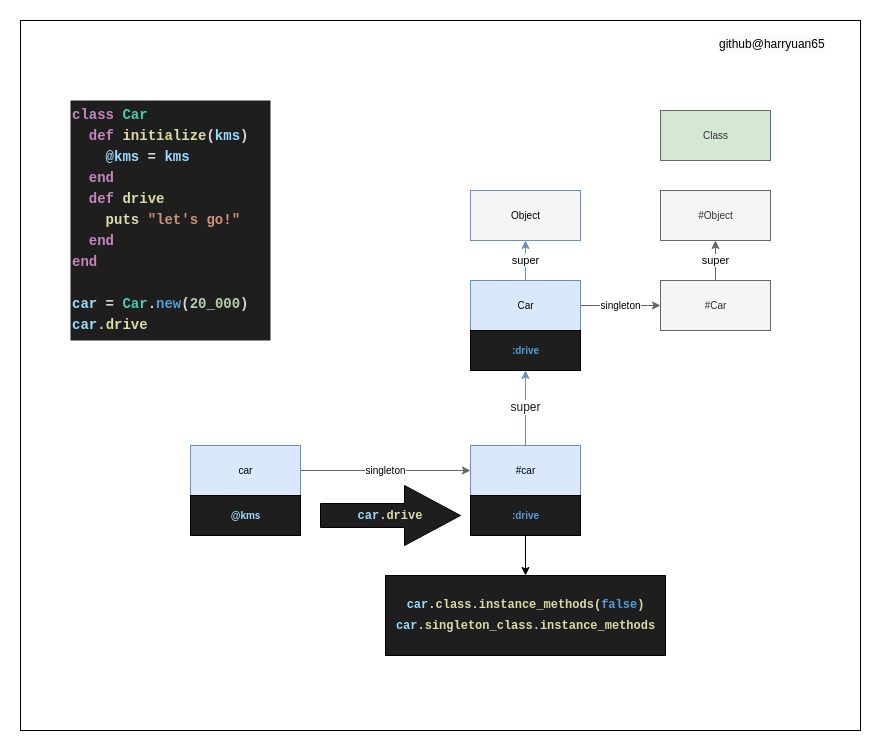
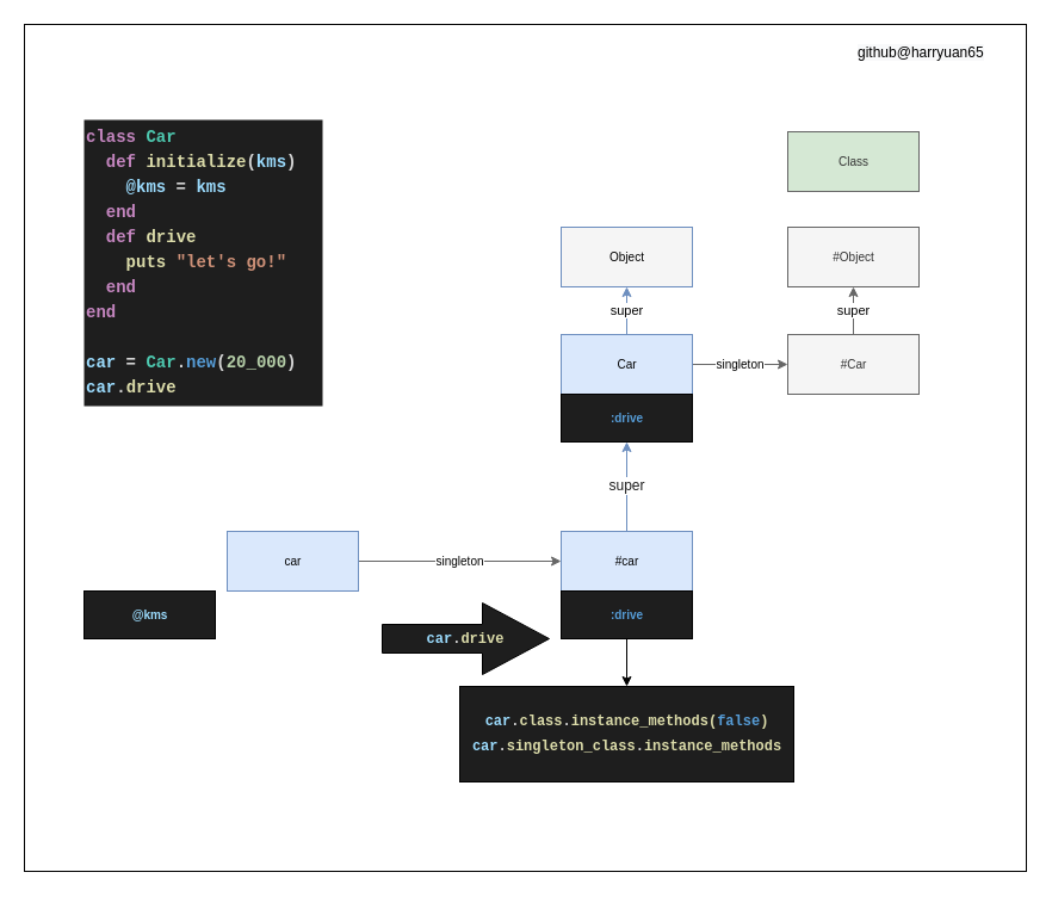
  <mxCell id="0" />
  <mxCell id="1" parent="0" />
  <mxCell id="2" value="" style="rounded=0;whiteSpace=wrap;html=1;" vertex="1" parent="1"><mxGeometry width="840" height="710" as="geometry" x="20" y="20" /></mxCell>
  <mxCell id="3" value="Object" style="html=1;fontSize=10;fillColor=#f5f5f5;strokeColor=#6c8ebf;" parent="1" vertex="1"><mxGeometry x="470" y="190" width="110" height="50" as="geometry" /></mxCell>
  <mxCell id="4" value="&lt;span style=&quot;font-weight: normal&quot;&gt;#&lt;span&gt;Object&lt;/span&gt;&lt;/span&gt;" style="html=1;fontSize=10;fontStyle=1;fillColor=#f5f5f5;fontColor=#333333;strokeColor=#666666;" parent="1" vertex="1"><mxGeometry x="660" y="190" width="110" height="50" as="geometry" /></mxCell>
  <mxCell id="5" value="Class" style="html=1;fontSize=10;fillColor=#d5e8d4;fontColor=#333333;strokeColor=#666666;" parent="1" vertex="1"><mxGeometry x="660" y="110" width="110" height="50" as="geometry" /></mxCell>
  <mxCell id="6" value="klass" style="edgeStyle=none;html=1;fontSize=10;" parent="1" edge="1"><mxGeometry relative="1" as="geometry"><mxPoint x="580" y="265" as="sourcePoint" /></mxGeometry></mxCell>
  <mxCell id="7" value="singleton" style="edgeStyle=none;html=1;fontSize=10;fillColor=#f5f5f5;strokeColor=#666666;" parent="1" source="9" target="11" edge="1"><mxGeometry relative="1" as="geometry" /></mxCell>
  <mxCell id="8" value="super" style="edgeStyle=none;html=1;fillColor=#dae8fc;strokeColor=#6c8ebf;" parent="1" source="9" target="3" edge="1"><mxGeometry relative="1" as="geometry" /></mxCell>
  <mxCell id="9" value="Car" style="html=1;fontSize=10;fillColor=#dae8fc;strokeColor=#6c8ebf;" parent="1" vertex="1"><mxGeometry x="470" y="280" width="110" height="50" as="geometry" /></mxCell>
  <mxCell id="10" value="super" style="edgeStyle=none;html=1;fillColor=#f5f5f5;strokeColor=#666666;" parent="1" source="11" target="4" edge="1"><mxGeometry relative="1" as="geometry" /></mxCell>
  <mxCell id="11" value="&lt;span style=&quot;font-weight: normal&quot;&gt;#Car&lt;/span&gt;" style="html=1;fontSize=10;fontStyle=1;fillColor=#f5f5f5;fontColor=#333333;strokeColor=#666666;" parent="1" vertex="1"><mxGeometry x="660" y="280" width="110" height="50" as="geometry" /></mxCell>
  <mxCell id="12" value="singleton" style="edgeStyle=none;html=1;fontSize=10;fillColor=#f5f5f5;strokeColor=#666666;" parent="1" source="13" target="15" edge="1"><mxGeometry relative="1" as="geometry" /></mxCell>
  <mxCell id="13" value="car" style="html=1;fontSize=10;fillColor=#dae8fc;strokeColor=#6c8ebf;" parent="1" vertex="1"><mxGeometry x="190" y="445" width="110" height="50" as="geometry" /></mxCell>
  <mxCell id="14" value="&lt;font color=&quot;#1e1e1e&quot;&gt;super&lt;/font&gt;" style="edgeStyle=none;html=1;fontSize=12;fontColor=#569CD6;fillColor=#dae8fc;strokeColor=#6c8ebf;" parent="1" source="15" target="22" edge="1"><mxGeometry relative="1" as="geometry" /></mxCell>
  <mxCell id="15" value="#car" style="html=1;fontSize=10;fillColor=#dae8fc;strokeColor=#6c8ebf;" parent="1" vertex="1"><mxGeometry x="470" y="445" width="110" height="50" as="geometry" /></mxCell>
  <mxCell id="16" value="&lt;div style=&quot;color: rgb(212 , 212 , 212) ; font-family: &amp;#34;menlo&amp;#34; , &amp;#34;monaco&amp;#34; , &amp;#34;courier new&amp;#34; , monospace ; font-weight: bold ; font-size: 14px ; line-height: 21px&quot;&gt;&lt;div&gt;&lt;span style=&quot;color: #c586c0&quot;&gt;class&lt;/span&gt; &lt;span style=&quot;color: #4ec9b0&quot;&gt;Car&lt;/span&gt;&lt;/div&gt;&lt;div&gt;&lt;span style=&quot;color: #c586c0&quot;&gt;&amp;nbsp; def&lt;/span&gt; &lt;span style=&quot;color: #dcdcaa&quot;&gt;initialize&lt;/span&gt;(&lt;span style=&quot;color: #9cdcfe&quot;&gt;kms&lt;/span&gt;)&lt;/div&gt;&lt;div&gt;&lt;span style=&quot;color: #9cdcfe&quot;&gt;&amp;nbsp; &amp;nbsp; @kms&lt;/span&gt; = &lt;span style=&quot;color: #9cdcfe&quot;&gt;kms&lt;/span&gt;&lt;/div&gt;&lt;div&gt;&lt;span style=&quot;color: #c586c0&quot;&gt;&amp;nbsp; end&lt;/span&gt;&lt;/div&gt;&lt;div&gt;&lt;span style=&quot;color: #c586c0&quot;&gt;&amp;nbsp; def&lt;/span&gt; &lt;span style=&quot;color: #dcdcaa&quot;&gt;drive&lt;/span&gt;&lt;/div&gt;&lt;div&gt;&lt;span style=&quot;color: #dcdcaa&quot;&gt;&amp;nbsp; &amp;nbsp; puts&lt;/span&gt; &lt;span style=&quot;color: #ce9178&quot;&gt;&quot;let's go!&quot;&lt;/span&gt;&lt;/div&gt;&lt;div&gt;&lt;span style=&quot;color: #c586c0&quot;&gt;&amp;nbsp; end&lt;/span&gt;&lt;/div&gt;&lt;div&gt;&lt;span style=&quot;color: #c586c0&quot;&gt;end&lt;/span&gt;&lt;/div&gt;&lt;div&gt;  &lt;/div&gt;&lt;div&gt;&lt;span style=&quot;color: #9cdcfe&quot;&gt;&lt;br&gt;&lt;/span&gt;&lt;/div&gt;&lt;div&gt;&lt;span style=&quot;color: #9cdcfe&quot;&gt;car&lt;/span&gt; = &lt;span style=&quot;color: #4ec9b0&quot;&gt;Car&lt;/span&gt;.&lt;span style=&quot;color: #569cd6&quot;&gt;new&lt;/span&gt;(&lt;span style=&quot;color: #b5cea8&quot;&gt;20_000&lt;/span&gt;)  &lt;/div&gt;&lt;div&gt;&lt;span style=&quot;color: #9cdcfe&quot;&gt;car&lt;/span&gt;.&lt;span style=&quot;color: #dcdcaa&quot;&gt;drive&lt;/span&gt;&lt;/div&gt;&lt;/div&gt;" style="text;html=1;align=left;verticalAlign=middle;resizable=0;points=[];autosize=1;strokeColor=none;fillColor=#1E1E1E;spacing=2;labelBackgroundColor=#1e1e1e;" parent="1" vertex="1"><mxGeometry x="70" y="100" width="200" height="240" as="geometry" /></mxCell>
- <mxCell id="17" value="&lt;font color=&quot;#9cdcfe&quot;&gt;@kms&lt;/font&gt;" style="html=1;fontSize=10;fillColor=#1E1E1E;fontStyle=1" parent="1" vertex="1"><mxGeometry x="190" y="495" width="110" height="40" as="geometry" /></mxCell>
+ <mxCell id="17" value="&lt;font color=&quot;#9cdcfe&quot;&gt;@kms&lt;/font&gt;" style="html=1;fontSize=10;fillColor=#1E1E1E;fontStyle=1" parent="1" vertex="1"><mxGeometry x="70" y="495" width="110" height="40" as="geometry" /></mxCell>
  <mxCell id="18" value="" style="edgeStyle=none;html=1;fontColor=#569CD6;" parent="1" source="19" target="20" edge="1"><mxGeometry relative="1" as="geometry" /></mxCell>
  <mxCell id="19" value="&lt;font color=&quot;#569cd6&quot;&gt;:drive&lt;/font&gt;" style="html=1;fontSize=10;fillColor=#1E1E1E;fontStyle=1" parent="1" vertex="1"><mxGeometry x="470" y="495" width="110" height="40" as="geometry" /></mxCell>
  <mxCell id="20" value="&lt;div style=&quot;background-color: rgb(30 , 30 , 30) ; font-family: &amp;#34;menlo&amp;#34; , &amp;#34;monaco&amp;#34; , &amp;#34;courier new&amp;#34; , monospace ; font-size: 12px ; line-height: 21px&quot;&gt;&lt;div&gt;&lt;span style=&quot;color: rgb(156 , 220 , 254)&quot;&gt;car&lt;/span&gt;&lt;font color=&quot;#d4d4d4&quot;&gt;.&lt;/font&gt;&lt;span style=&quot;color: rgb(220 , 220 , 170)&quot;&gt;class&lt;/span&gt;&lt;font color=&quot;#d4d4d4&quot;&gt;.&lt;/font&gt;&lt;span style=&quot;color: rgb(220 , 220 , 170)&quot;&gt;instance_methods(&lt;/span&gt;&lt;font color=&quot;#569cd6&quot;&gt;false&lt;/font&gt;&lt;span style=&quot;color: rgb(220 , 220 , 170)&quot;&gt;)&lt;/span&gt;&lt;/div&gt;&lt;div style=&quot;color: rgb(212 , 212 , 212)&quot;&gt;&lt;span style=&quot;color: #9cdcfe&quot;&gt;car&lt;/span&gt;.&lt;span style=&quot;color: #dcdcaa&quot;&gt;singleton_class&lt;/span&gt;.&lt;span style=&quot;color: #dcdcaa&quot;&gt;instance_methods&lt;/span&gt;&lt;/div&gt;&lt;/div&gt;" style="html=1;fontSize=10;fillColor=#1E1E1E;fontStyle=1" parent="1" vertex="1"><mxGeometry x="385" y="575" width="280" height="80" as="geometry" /></mxCell>
- <mxCell id="21" value="&lt;font style=&quot;font-size: 12px&quot;&gt;&lt;span style=&quot;font-family: &amp;#34;menlo&amp;#34; , &amp;#34;monaco&amp;#34; , &amp;#34;courier new&amp;#34; , monospace ; font-weight: 700 ; text-align: left ; background-color: rgb(30 , 30 , 30) ; color: rgb(156 , 220 , 254)&quot;&gt;car&lt;/span&gt;&lt;span style=&quot;color: rgb(212 , 212 , 212) ; font-family: &amp;#34;menlo&amp;#34; , &amp;#34;monaco&amp;#34; , &amp;#34;courier new&amp;#34; , monospace ; font-weight: 700 ; text-align: left ; background-color: rgb(30 , 30 , 30)&quot;&gt;.&lt;/span&gt;&lt;span style=&quot;font-family: &amp;#34;menlo&amp;#34; , &amp;#34;monaco&amp;#34; , &amp;#34;courier new&amp;#34; , monospace ; font-weight: 700 ; text-align: left ; background-color: rgb(30 , 30 , 30) ; color: rgb(220 , 220 , 170)&quot;&gt;drive&lt;/span&gt;&lt;/font&gt;" style="shape=singleArrow;whiteSpace=wrap;html=1;arrowWidth=0.4;arrowSize=0.4;labelBackgroundColor=none;fontSize=12;fontColor=#569CD6;fillColor=#1E1E1E;" parent="1" vertex="1"><mxGeometry x="320" y="485" width="140" height="60" as="geometry" /></mxCell>
+ <mxCell id="21" value="&lt;font style=&quot;font-size: 12px&quot;&gt;&lt;span style=&quot;font-family: &amp;#34;menlo&amp;#34; , &amp;#34;monaco&amp;#34; , &amp;#34;courier new&amp;#34; , monospace ; font-weight: 700 ; text-align: left ; background-color: rgb(30 , 30 , 30) ; color: rgb(156 , 220 , 254)&quot;&gt;car&lt;/span&gt;&lt;span style=&quot;color: rgb(212 , 212 , 212) ; font-family: &amp;#34;menlo&amp;#34; , &amp;#34;monaco&amp;#34; , &amp;#34;courier new&amp;#34; , monospace ; font-weight: 700 ; text-align: left ; background-color: rgb(30 , 30 , 30)&quot;&gt;.&lt;/span&gt;&lt;span style=&quot;font-family: &amp;#34;menlo&amp;#34; , &amp;#34;monaco&amp;#34; , &amp;#34;courier new&amp;#34; , monospace ; font-weight: 700 ; text-align: left ; background-color: rgb(30 , 30 , 30) ; color: rgb(220 , 220 , 170)&quot;&gt;drive&lt;/span&gt;&lt;/font&gt;" style="shape=singleArrow;whiteSpace=wrap;html=1;arrowWidth=0.4;arrowSize=0.4;labelBackgroundColor=none;fontSize=12;fontColor=#569CD6;fillColor=#1E1E1E;" parent="1" vertex="1"><mxGeometry x="320" y="505" width="140" height="60" as="geometry" /></mxCell>
  <mxCell id="22" value="&lt;font color=&quot;#569cd6&quot;&gt;:drive&lt;/font&gt;" style="html=1;fontSize=10;fillColor=#1E1E1E;fontStyle=1" parent="1" vertex="1"><mxGeometry x="470" y="330" width="110" height="40" as="geometry" /></mxCell>
  <mxCell id="23" value="&lt;meta charset=&quot;utf-8&quot;&gt;&lt;span style=&quot;color: rgb(0, 0, 0); font-family: helvetica; font-size: 12px; font-style: normal; font-weight: 400; letter-spacing: normal; text-align: center; text-indent: 0px; text-transform: none; word-spacing: 0px; background-color: rgb(248, 249, 250); display: inline; float: none;&quot;&gt;github@harryuan65&lt;/span&gt;" style="text;whiteSpace=wrap;html=1;" vertex="1" parent="1"><mxGeometry x="717" y="30" width="130" height="30" as="geometry" /></mxCell>
